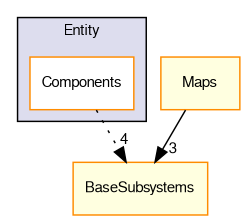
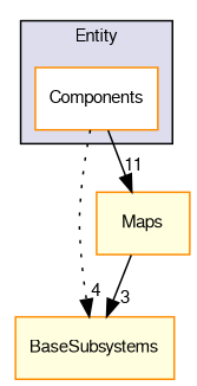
  digraph {
    compound=true
    node [color=darkorange fillcolor=lightyellow fontname=FreeSans fontsize=10 shape=box style=filled]
    edge [labeldistance=1.5 labelfontname=FreeSans labelfontsize=10 style=solid]
    n1 [fillcolor=white label=Components pencolor=black]
    n2 [label=BaseSubsystems]
    n3 [label=Maps]
    subgraph cluster_1 {
      bgcolor="#ddddee"
      fontname=FreeSans
      fontsize=10
      label=Entity
      pencolor=black
      n1
    }
    n1 -> n2 [headlabel=4 style=dotted]
+   n1 -> n3 [headlabel=11]
    n3 -> n2 [headlabel=3]
  }
